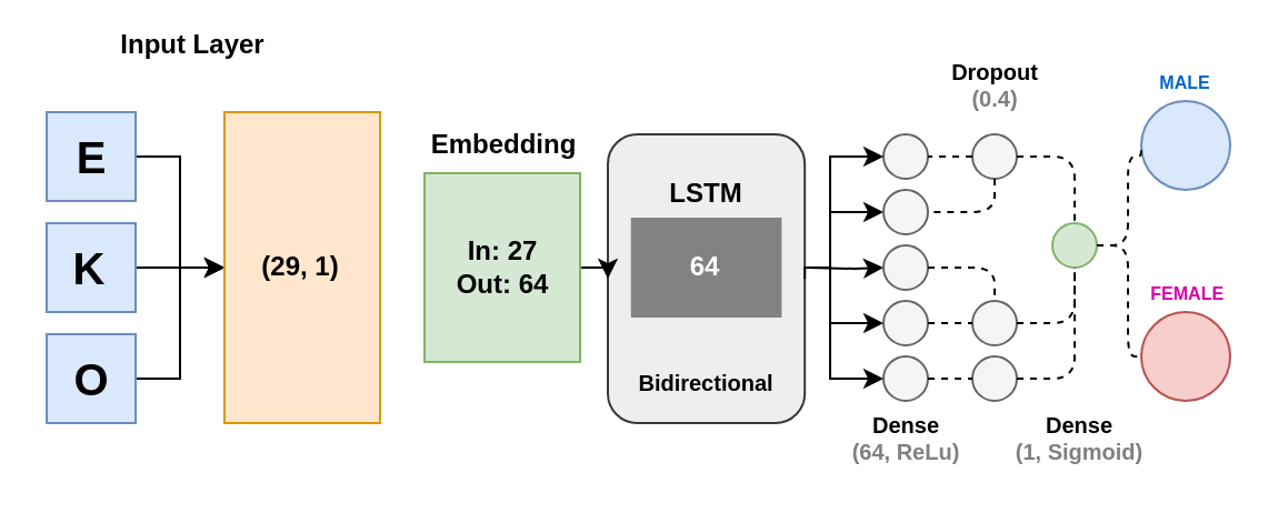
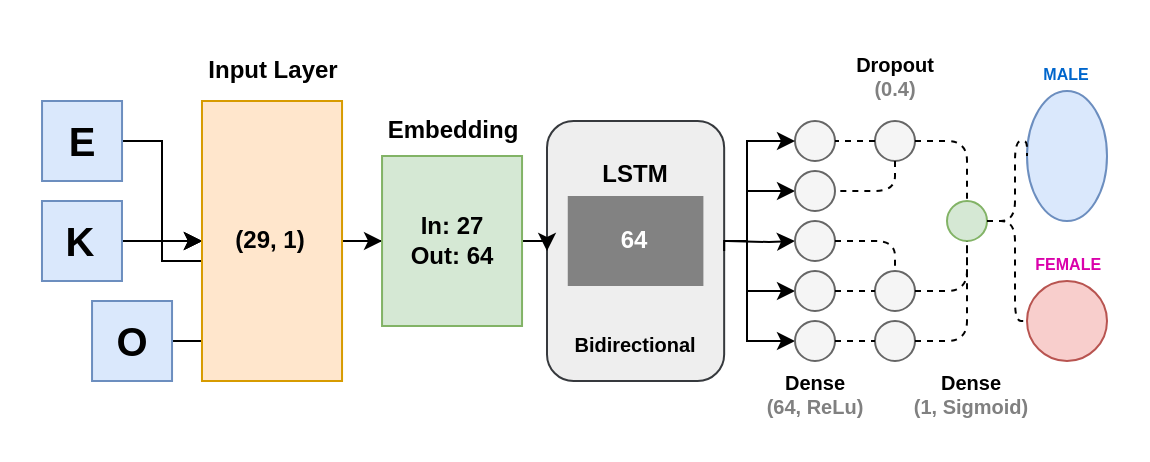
  <mxCell id="0" />
  <mxCell id="1" parent="0" />
  <mxCell id="2" value="" style="rounded=1;whiteSpace=wrap;html=1;shadow=0;fontFamily=Helvetica;fontSize=12;fillColor=#eeeeee;strokeColor=#36393d;" vertex="1" parent="1"><mxGeometry x="273" y="60" width="88.58" height="130" as="geometry" /></mxCell>
  <mxCell id="3" value="" style="edgeStyle=orthogonalEdgeStyle;rounded=0;orthogonalLoop=1;jettySize=auto;html=1;fontFamily=Helvetica;fontSize=12;fontColor=#0066CC;" edge="1" parent="1" source="4" target="10"><mxGeometry relative="1" as="geometry" /></mxCell>
  <mxCell id="4" value="&lt;b&gt;&lt;font style=&quot;font-size: 20px;&quot;&gt;E&lt;/font&gt;&lt;/b&gt;" style="text;html=1;strokeColor=#6c8ebf;fillColor=#dae8fc;align=center;verticalAlign=middle;whiteSpace=wrap;rounded=0;" vertex="1" parent="1"><mxGeometry x="20.52" y="50" width="40" height="40" as="geometry" /></mxCell>
  <mxCell id="5" value="" style="edgeStyle=orthogonalEdgeStyle;rounded=0;orthogonalLoop=1;jettySize=auto;html=1;fontFamily=Helvetica;fontSize=12;fontColor=#0066CC;" edge="1" parent="1" source="6" target="10"><mxGeometry relative="1" as="geometry" /></mxCell>
  <mxCell id="6" value="&lt;span style=&quot;font-size: 20px;&quot;&gt;&lt;b&gt;K&lt;/b&gt;&lt;/span&gt;" style="text;html=1;strokeColor=#6c8ebf;fillColor=#dae8fc;align=center;verticalAlign=middle;whiteSpace=wrap;rounded=0;" vertex="1" parent="1"><mxGeometry x="20.49" y="100" width="40" height="40" as="geometry" /></mxCell>
  <mxCell id="7" value="" style="edgeStyle=orthogonalEdgeStyle;rounded=0;orthogonalLoop=1;jettySize=auto;html=1;fontFamily=Helvetica;fontSize=12;fontColor=#0066CC;" edge="1" parent="1" source="8" target="10"><mxGeometry relative="1" as="geometry" /></mxCell>
- <mxCell id="8" value="&lt;span style=&quot;font-size: 20px;&quot;&gt;&lt;b&gt;O&lt;/b&gt;&lt;/span&gt;" style="text;html=1;strokeColor=#6c8ebf;fillColor=#dae8fc;align=center;verticalAlign=middle;whiteSpace=wrap;rounded=0;" vertex="1" parent="1"><mxGeometry x="20.52" y="150" width="40" height="40" as="geometry" /></mxCell>
+ <mxCell id="8" value="&lt;span style=&quot;font-size: 20px;&quot;&gt;&lt;b&gt;O&lt;/b&gt;&lt;/span&gt;" style="text;html=1;strokeColor=#6c8ebf;fillColor=#dae8fc;align=center;verticalAlign=middle;whiteSpace=wrap;rounded=0;" vertex="1" parent="1"><mxGeometry x="45.52" y="150" width="40" height="40" as="geometry" /></mxCell>
+ <mxCell id="9" value="" style="edgeStyle=orthogonalEdgeStyle;rounded=0;orthogonalLoop=1;jettySize=auto;html=1;fontFamily=Helvetica;fontSize=12;fontColor=#0066CC;" edge="1" parent="1" source="10" target="17"><mxGeometry relative="1" as="geometry" /></mxCell>
  <mxCell id="10" value="&lt;b&gt;(29, 1)&lt;/b&gt;" style="text;html=1;strokeColor=#d79b00;fillColor=#ffe6cc;align=center;verticalAlign=middle;whiteSpace=wrap;rounded=0;fontSize=12;" vertex="1" parent="1"><mxGeometry x="100.49" y="50" width="70.03" height="140" as="geometry" /></mxCell>
- <mxCell id="11" value="&lt;font style=&quot;font-size: 12px;&quot;&gt;Input Layer&lt;/font&gt;" style="text;strokeColor=none;fillColor=none;html=1;fontSize=18;fontStyle=1;verticalAlign=middle;align=center;" vertex="1" parent="1"><mxGeometry x="57.99" y="5" width="55.03" height="25" as="geometry" /></mxCell>
+ <mxCell id="11" value="&lt;font style=&quot;font-size: 12px;&quot;&gt;Input Layer&lt;/font&gt;" style="text;strokeColor=none;fillColor=none;html=1;fontSize=18;fontStyle=1;verticalAlign=middle;align=center;" vertex="1" parent="1"><mxGeometry x="107.99" y="20" width="55.03" height="25" as="geometry" /></mxCell>
  <mxCell id="12" value="&lt;span style=&quot;font-size: 12px;&quot;&gt;Embedding&lt;/span&gt;" style="text;strokeColor=none;fillColor=none;html=1;fontSize=18;fontStyle=1;verticalAlign=middle;align=center;" vertex="1" parent="1"><mxGeometry x="198.01" y="50" width="55.03" height="25" as="geometry" /></mxCell>
  <mxCell id="13" value="&lt;span style=&quot;font-size: 12px;&quot;&gt;LSTM&lt;/span&gt;" style="text;strokeColor=none;fillColor=none;html=1;fontSize=18;fontStyle=1;verticalAlign=middle;align=center;" vertex="1" parent="1"><mxGeometry x="289.07" y="72.5" width="55.03" height="25" as="geometry" /></mxCell>
- <mxCell id="14" value="&lt;font style=&quot;font-size: 8px;&quot;&gt;MALE&lt;/font&gt;" style="ellipse;whiteSpace=wrap;html=1;aspect=fixed;fillColor=#dae8fc;strokeColor=#6c8ebf;fontStyle=1;labelPosition=center;verticalLabelPosition=top;align=center;verticalAlign=bottom;fontColor=#0066CC;" vertex="1" parent="1"><mxGeometry x="513" y="45" width="40" height="40" as="geometry" /></mxCell>
+ <mxCell id="14" value="&lt;font style=&quot;font-size: 8px;&quot;&gt;MALE&lt;/font&gt;" style="ellipse;whiteSpace=wrap;html=1;aspect=fixed;fillColor=#dae8fc;strokeColor=#6c8ebf;fontStyle=1;labelPosition=center;verticalLabelPosition=top;align=center;verticalAlign=bottom;fontColor=#0066CC;" vertex="1" parent="1"><mxGeometry x="513" y="45" width="40" height="65" as="geometry" /></mxCell>
  <mxCell id="15" value="&lt;font style=&quot;font-size: 8px;&quot; color=&quot;#da01ab&quot;&gt;&amp;nbsp;FEMALE&lt;/font&gt;" style="ellipse;whiteSpace=wrap;html=1;aspect=fixed;fillColor=#f8cecc;strokeColor=#b85450;fontStyle=1;labelPosition=center;verticalLabelPosition=top;align=center;verticalAlign=bottom;" vertex="1" parent="1"><mxGeometry x="513" y="140" width="40" height="40" as="geometry" /></mxCell>
  <mxCell id="16" value="" style="edgeStyle=orthogonalEdgeStyle;rounded=0;orthogonalLoop=1;jettySize=auto;html=1;fontFamily=Helvetica;fontSize=12;fontColor=#0066CC;entryX=0;entryY=0.5;entryDx=0;entryDy=0;" edge="1" parent="1" target="2"><mxGeometry relative="1" as="geometry"><mxPoint x="258.52" y="120" as="sourcePoint" /><mxPoint x="271" y="120" as="targetPoint" /><Array as="points" /></mxGeometry></mxCell>
  <mxCell id="17" value="&lt;b&gt;In: 27&lt;br&gt;Out: 64&lt;/b&gt;" style="text;html=1;strokeColor=#82b366;fillColor=#d5e8d4;align=center;verticalAlign=middle;whiteSpace=wrap;rounded=0;" vertex="1" parent="1"><mxGeometry x="190.52" y="77.5" width="70" height="85" as="geometry" /></mxCell>
  <mxCell id="18" value="&lt;b&gt;64&lt;/b&gt;" style="text;html=1;strokeColor=none;fillColor=#828282;align=center;verticalAlign=middle;whiteSpace=wrap;rounded=0;fontColor=#ffffff;" vertex="1" parent="1"><mxGeometry x="283.38" y="97.5" width="67.82" height="45" as="geometry" /></mxCell>
  <mxCell id="19" value="Dense&lt;br style=&quot;border-color: var(--border-color); font-size: 10px;&quot;&gt;&lt;font style=&quot;border-color: var(--border-color); font-size: 10px;&quot; color=&quot;#808080&quot;&gt;(64, ReLu)&lt;/font&gt;" style="text;strokeColor=none;fillColor=none;html=1;fontSize=10;fontStyle=1;verticalAlign=middle;align=center;" vertex="1" parent="1"><mxGeometry x="379.48" y="184" width="55.03" height="25" as="geometry" /></mxCell>
  <mxCell id="20" value="" style="ellipse;whiteSpace=wrap;html=1;aspect=fixed;fontSize=10;fontColor=#333333;fillColor=#f5f5f5;strokeColor=#666666;" vertex="1" parent="1"><mxGeometry x="397" y="60" width="20" height="20" as="geometry" /></mxCell>
  <mxCell id="21" style="edgeStyle=orthogonalEdgeStyle;rounded=0;orthogonalLoop=1;jettySize=auto;html=1;fontFamily=Helvetica;fontSize=12;fontColor=#0066CC;" edge="1" parent="1" target="27"><mxGeometry relative="1" as="geometry"><mxPoint x="363" y="120" as="sourcePoint" /></mxGeometry></mxCell>
  <mxCell id="22" style="edgeStyle=orthogonalEdgeStyle;rounded=0;orthogonalLoop=1;jettySize=auto;html=1;entryX=0;entryY=0.5;entryDx=0;entryDy=0;fontFamily=Helvetica;fontSize=12;fontColor=#0066CC;" edge="1" parent="1" target="26"><mxGeometry relative="1" as="geometry"><mxPoint x="363" y="120" as="sourcePoint" /><Array as="points"><mxPoint x="373" y="120" /><mxPoint x="373" y="95" /></Array></mxGeometry></mxCell>
  <mxCell id="23" style="edgeStyle=orthogonalEdgeStyle;rounded=0;orthogonalLoop=1;jettySize=auto;html=1;entryX=0;entryY=0.5;entryDx=0;entryDy=0;fontFamily=Helvetica;fontSize=12;fontColor=#0066CC;" edge="1" parent="1" target="20"><mxGeometry relative="1" as="geometry"><mxPoint x="363" y="120" as="sourcePoint" /><Array as="points"><mxPoint x="373" y="120" /><mxPoint x="373" y="70" /></Array></mxGeometry></mxCell>
  <mxCell id="24" style="edgeStyle=orthogonalEdgeStyle;rounded=0;orthogonalLoop=1;jettySize=auto;html=1;entryX=0;entryY=0.5;entryDx=0;entryDy=0;fontFamily=Helvetica;fontSize=12;fontColor=#0066CC;" edge="1" parent="1" target="28"><mxGeometry relative="1" as="geometry"><mxPoint x="363" y="120" as="sourcePoint" /><Array as="points"><mxPoint x="373" y="120" /><mxPoint x="373" y="145" /></Array></mxGeometry></mxCell>
  <mxCell id="25" style="edgeStyle=orthogonalEdgeStyle;rounded=0;orthogonalLoop=1;jettySize=auto;html=1;entryX=0;entryY=0.5;entryDx=0;entryDy=0;fontFamily=Helvetica;fontSize=12;fontColor=#0066CC;exitX=1;exitY=0.5;exitDx=0;exitDy=0;" edge="1" parent="1" source="2" target="29"><mxGeometry relative="1" as="geometry"><mxPoint x="363" y="120" as="sourcePoint" /><Array as="points"><mxPoint x="373" y="120" /><mxPoint x="373" y="170" /></Array></mxGeometry></mxCell>
  <mxCell id="26" value="" style="ellipse;whiteSpace=wrap;html=1;aspect=fixed;fontSize=10;fontColor=#333333;fillColor=#f5f5f5;strokeColor=#666666;" vertex="1" parent="1"><mxGeometry x="397" y="85" width="20" height="20" as="geometry" /></mxCell>
  <mxCell id="27" value="" style="ellipse;whiteSpace=wrap;html=1;aspect=fixed;fontSize=10;fontColor=#333333;fillColor=#f5f5f5;strokeColor=#666666;" vertex="1" parent="1"><mxGeometry x="397" y="110" width="20" height="20" as="geometry" /></mxCell>
  <mxCell id="28" value="" style="ellipse;whiteSpace=wrap;html=1;aspect=fixed;fontSize=10;fontColor=#333333;fillColor=#f5f5f5;strokeColor=#666666;" vertex="1" parent="1"><mxGeometry x="397" y="135" width="20" height="20" as="geometry" /></mxCell>
  <mxCell id="29" value="" style="ellipse;whiteSpace=wrap;html=1;aspect=fixed;fontSize=10;fontColor=#333333;fillColor=#f5f5f5;strokeColor=#666666;" vertex="1" parent="1"><mxGeometry x="397" y="160" width="20" height="20" as="geometry" /></mxCell>
  <mxCell id="30" value="" style="ellipse;whiteSpace=wrap;html=1;aspect=fixed;fontSize=12;fillColor=#d5e8d4;strokeColor=#82b366;" vertex="1" parent="1"><mxGeometry x="473" y="100" width="20" height="20" as="geometry" /></mxCell>
  <mxCell id="31" style="edgeStyle=orthogonalEdgeStyle;rounded=1;orthogonalLoop=1;jettySize=auto;html=1;dashed=1;endArrow=none;endFill=0;entryX=0;entryY=0.5;entryDx=0;entryDy=0;exitX=1;exitY=0.5;exitDx=0;exitDy=0;" edge="1" parent="1" source="30" target="14"><mxGeometry relative="1" as="geometry"><mxPoint x="481.97" y="94.74" as="sourcePoint" /><mxPoint x="521.97" y="95" as="targetPoint" /><Array as="points"><mxPoint x="507" y="110" /><mxPoint x="507" y="70" /><mxPoint x="513" y="70" /></Array></mxGeometry></mxCell>
  <mxCell id="32" style="edgeStyle=orthogonalEdgeStyle;rounded=1;orthogonalLoop=1;jettySize=auto;html=1;dashed=1;endArrow=none;endFill=0;entryX=0;entryY=0.5;entryDx=0;entryDy=0;exitX=1;exitY=0.5;exitDx=0;exitDy=0;" edge="1" parent="1" source="30" target="15"><mxGeometry relative="1" as="geometry"><mxPoint x="491.97" y="110" as="sourcePoint" /><mxPoint x="533.97" y="100" as="targetPoint" /><Array as="points"><mxPoint x="507" y="110" /><mxPoint x="507" y="160" /></Array></mxGeometry></mxCell>
  <mxCell id="33" value="" style="ellipse;whiteSpace=wrap;html=1;aspect=fixed;fontSize=10;fontColor=#333333;fillColor=#f5f5f5;strokeColor=#666666;" vertex="1" parent="1"><mxGeometry x="437" y="60" width="20" height="20" as="geometry" /></mxCell>
  <mxCell id="34" value="" style="ellipse;whiteSpace=wrap;html=1;aspect=fixed;fontSize=10;fontColor=#333333;fillColor=#f5f5f5;strokeColor=#666666;" vertex="1" parent="1"><mxGeometry x="437" y="135" width="20" height="20" as="geometry" /></mxCell>
  <mxCell id="35" value="" style="ellipse;whiteSpace=wrap;html=1;aspect=fixed;fontSize=10;fontColor=#333333;fillColor=#f5f5f5;strokeColor=#666666;" vertex="1" parent="1"><mxGeometry x="437" y="160" width="20" height="20" as="geometry" /></mxCell>
  <mxCell id="36" style="edgeStyle=orthogonalEdgeStyle;rounded=1;orthogonalLoop=1;jettySize=auto;html=1;dashed=1;endArrow=none;endFill=0;entryX=0.5;entryY=0;entryDx=0;entryDy=0;exitX=1;exitY=0.5;exitDx=0;exitDy=0;" edge="1" parent="1" source="33" target="30"><mxGeometry relative="1" as="geometry"><mxPoint x="468.27" y="99.5" as="sourcePoint" /><mxPoint x="500.27" y="69.5" as="targetPoint" /></mxGeometry></mxCell>
  <mxCell id="37" style="edgeStyle=orthogonalEdgeStyle;rounded=1;orthogonalLoop=1;jettySize=auto;html=1;dashed=1;endArrow=none;endFill=0;entryX=0.5;entryY=1;entryDx=0;entryDy=0;exitX=1;exitY=0.5;exitDx=0;exitDy=0;" edge="1" parent="1" source="34" target="30"><mxGeometry relative="1" as="geometry"><mxPoint x="468.49" y="155" as="sourcePoint" /><mxPoint x="496.49" y="200" as="targetPoint" /></mxGeometry></mxCell>
  <mxCell id="38" style="edgeStyle=orthogonalEdgeStyle;rounded=1;orthogonalLoop=1;jettySize=auto;html=1;dashed=1;endArrow=none;endFill=0;entryX=0.5;entryY=1;entryDx=0;entryDy=0;exitX=1;exitY=0.5;exitDx=0;exitDy=0;" edge="1" parent="1" source="35" target="30"><mxGeometry relative="1" as="geometry"><mxPoint x="442.75" y="210" as="sourcePoint" /><mxPoint x="470.75" y="255" as="targetPoint" /></mxGeometry></mxCell>
  <mxCell id="39" style="edgeStyle=orthogonalEdgeStyle;rounded=1;orthogonalLoop=1;jettySize=auto;html=1;dashed=1;endArrow=none;endFill=0;entryX=1;entryY=0.5;entryDx=0;entryDy=0;exitX=0;exitY=0.5;exitDx=0;exitDy=0;" edge="1" parent="1" source="33" target="20"><mxGeometry relative="1" as="geometry"><mxPoint x="374.46" y="5" as="sourcePoint" /><mxPoint x="402.46" y="50" as="targetPoint" /></mxGeometry></mxCell>
  <mxCell id="40" style="edgeStyle=orthogonalEdgeStyle;rounded=1;orthogonalLoop=1;jettySize=auto;html=1;dashed=1;endArrow=none;endFill=0;entryX=0.5;entryY=0;entryDx=0;entryDy=0;exitX=1;exitY=0.5;exitDx=0;exitDy=0;" edge="1" parent="1" source="27" target="34"><mxGeometry relative="1" as="geometry"><mxPoint x="429.49" y="85" as="sourcePoint" /><mxPoint x="457.49" y="130" as="targetPoint" /></mxGeometry></mxCell>
  <mxCell id="41" style="edgeStyle=orthogonalEdgeStyle;rounded=1;orthogonalLoop=1;jettySize=auto;html=1;dashed=1;endArrow=none;endFill=0;entryX=1;entryY=0.5;entryDx=0;entryDy=0;exitX=0.5;exitY=1;exitDx=0;exitDy=0;" edge="1" parent="1" source="33" target="26"><mxGeometry relative="1" as="geometry"><mxPoint x="397" y="0" as="sourcePoint" /><mxPoint x="425" y="45" as="targetPoint" /><Array as="points"><mxPoint x="447" y="95" /></Array></mxGeometry></mxCell>
  <mxCell id="42" style="edgeStyle=orthogonalEdgeStyle;rounded=1;orthogonalLoop=1;jettySize=auto;html=1;dashed=1;endArrow=none;endFill=0;entryX=0;entryY=0.5;entryDx=0;entryDy=0;exitX=1;exitY=0.5;exitDx=0;exitDy=0;" edge="1" parent="1" source="29" target="35"><mxGeometry relative="1" as="geometry"><mxPoint x="447" y="180" as="sourcePoint" /><mxPoint x="475" y="225" as="targetPoint" /></mxGeometry></mxCell>
  <mxCell id="43" style="edgeStyle=orthogonalEdgeStyle;rounded=1;orthogonalLoop=1;jettySize=auto;html=1;dashed=1;endArrow=none;endFill=0;entryX=0;entryY=0.5;entryDx=0;entryDy=0;exitX=1;exitY=0.5;exitDx=0;exitDy=0;" edge="1" parent="1" source="28" target="34"><mxGeometry relative="1" as="geometry"><mxPoint x="418.51" y="170" as="sourcePoint" /><mxPoint x="446.51" y="215" as="targetPoint" /></mxGeometry></mxCell>
  <mxCell id="44" value="Dense&lt;br style=&quot;font-size: 10px;&quot;&gt;&lt;font color=&quot;#808080&quot; style=&quot;font-size: 10px;&quot;&gt;(1, Sigmoid)&lt;/font&gt;" style="text;strokeColor=none;fillColor=none;html=1;fontSize=10;fontStyle=1;verticalAlign=middle;align=center;" vertex="1" parent="1"><mxGeometry x="457" y="184" width="55.03" height="25" as="geometry" /></mxCell>
  <mxCell id="45" value="Dropout&lt;br style=&quot;font-size: 10px;&quot;&gt;&lt;font color=&quot;#808080&quot; style=&quot;font-size: 10px;&quot;&gt;(0.4)&lt;/font&gt;" style="text;strokeColor=none;fillColor=none;html=1;fontSize=10;fontStyle=1;verticalAlign=middle;align=center;" vertex="1" parent="1"><mxGeometry x="419.48" y="25" width="55.03" height="25" as="geometry" /></mxCell>
  <mxCell id="46" value="&lt;font style=&quot;font-size: 10px;&quot;&gt;Bidirectional&lt;/font&gt;" style="text;strokeColor=none;fillColor=none;html=1;fontSize=18;fontStyle=1;verticalAlign=middle;align=center;" vertex="1" parent="1"><mxGeometry x="289.07" y="157.5" width="55.03" height="25" as="geometry" /></mxCell>
